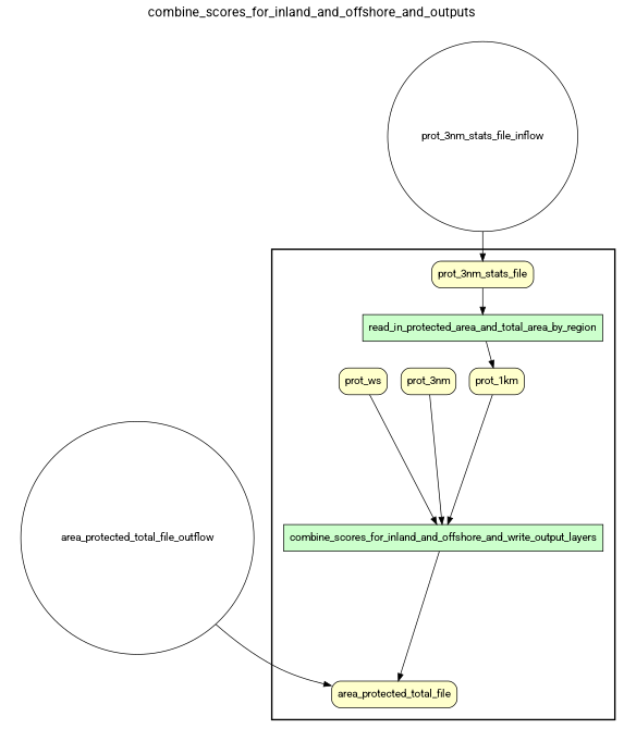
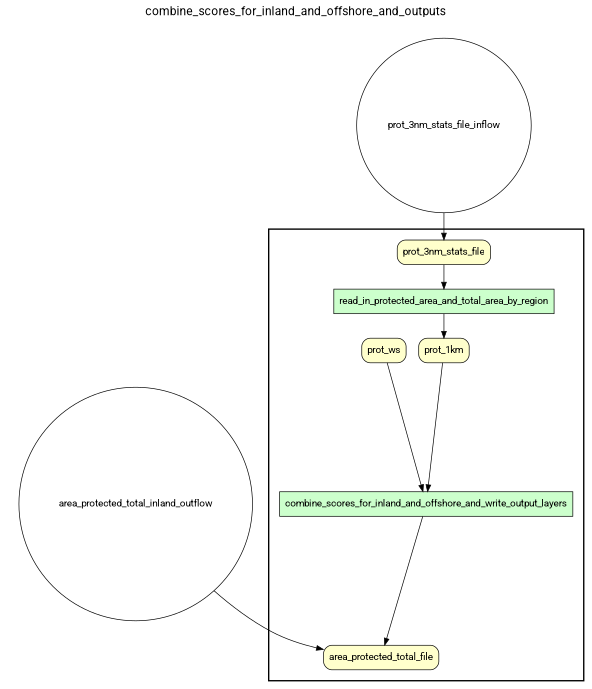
  digraph {
    fontname=Roboto
    fontsize=18
    label=combine_scores_for_inland_and_offshore_and_outputs
    labelloc=t
    rankdir=TB
    node [fillcolor="#FFFFCC" fontname=Roboto peripheries=1 shape=box style="rounded,filled"]
    edge [fontname=Roboto]
    combine_scores_for_inland_and_offshore_and_write_output_layers [fillcolor="#CCFFCC" style=filled]
    read_in_protected_area_and_total_area_by_region [fillcolor="#CCFFCC" style=filled]
    prot_3nm_stats_file
-   prot_3nm
    prot_1km
    prot_ws
    area_protected_total_file
    prot_3nm_stats_file_inflow [fillcolor="#FFFFFF" shape=circle width=0.2 style=""]
-   area_protected_total_file_outflow [fillcolor="#FFFFFF" shape=circle width=0.2 style=""]
+   area_protected_total_file_outflow [fillcolor="#FFFFFF" shape=circle width=0.2 label=area_protected_total_inland_outflow style=""]
    subgraph cluster_1 {
      color=black
      label=""
      penwidth=2
      subgraph cluster_2 {
        color=white
        label=""
        penwidth=2
        combine_scores_for_inland_and_offshore_and_write_output_layers
        read_in_protected_area_and_total_area_by_region
        prot_3nm_stats_file
-       prot_3nm
        prot_1km
        prot_ws
        area_protected_total_file
      }
    }
    subgraph cluster_3 {
      color=white
      label=""
      penwidth=2
      subgraph cluster_4 {
        color=white
        label=""
        penwidth=2
        prot_3nm_stats_file_inflow
      }
    }
    subgraph cluster_5 {
      color=white
      label=""
      penwidth=2
      subgraph cluster_6 {
        color=white
        label=""
        penwidth=2
        area_protected_total_file_outflow
      }
    }
    combine_scores_for_inland_and_offshore_and_write_output_layers -> area_protected_total_file
    read_in_protected_area_and_total_area_by_region -> prot_1km
    prot_3nm_stats_file -> read_in_protected_area_and_total_area_by_region
-   prot_3nm -> combine_scores_for_inland_and_offshore_and_write_output_layers
    prot_1km -> combine_scores_for_inland_and_offshore_and_write_output_layers
    prot_ws -> combine_scores_for_inland_and_offshore_and_write_output_layers
    prot_3nm_stats_file_inflow -> prot_3nm_stats_file
    area_protected_total_file_outflow -> area_protected_total_file
  }
